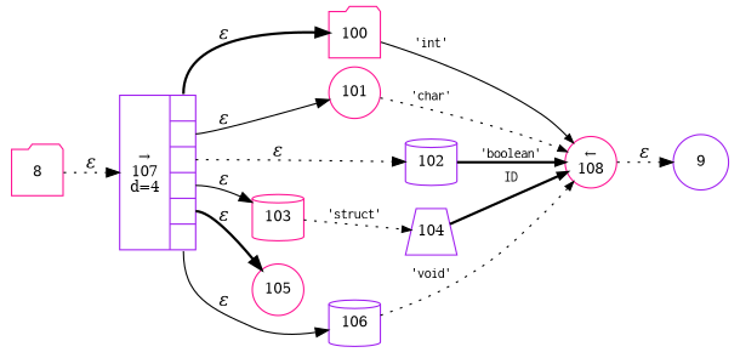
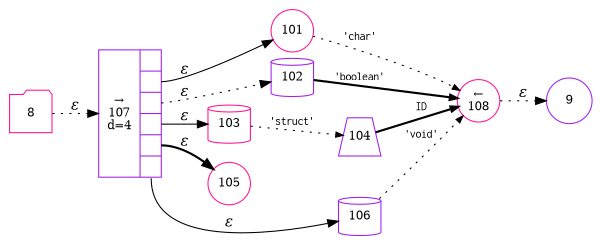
  digraph {
    rankdir=LR
    node [color=deeppink fixedsize=true fontsize=11 shape=circle peripheries=1]
    edge [fontname="Times-Italic" style=dotted]
    n1 [color=purple label=9 width=.6 peripheries=""]
-   n2 [label=100 shape=folder width=.55]
    n3 [label="&larr;\n108" width=.55]
    n4 [label=101 width=.55]
    n5 [color=purple label=102 shape=cylinder width=.55]
    n6 [label=103 shape=cylinder width=.55]
    n7 [color=purple label=104 shape=trapezium width=.55]
    n8 [label=8 shape=folder width=.55]
    n9 [color=purple fixedsize=false label="{&rarr;\n107\nd=4|{<p0>|<p1>|<p2>|<p3>|<p4>|<p5>}}" shape=record]
    n10 [label=105 width=.55]
    n11 [color=purple label=106 shape=cylinder width=.55]
-   n2 -> n3 [arrowhead=normal arrowsize=.7 fontname=Courier fontsize=11 label="'int'" style=solid]
    n3 -> n1 [label="&epsilon;"]
    n4 -> n3 [arrowhead=normal arrowsize=.7 fontname=Courier fontsize=11 label="'char'"]
    n5 -> n3 [arrowhead=normal arrowsize=.7 fontname=Courier fontsize=11 label="'boolean'" style=bold]
    n6 -> n7 [arrowhead=normal arrowsize=.7 fontname=Courier fontsize=11 label="'struct'"]
    n7 -> n3 [arrowhead=normal arrowsize=.7 fontname=Courier fontsize=11 label=ID style=bold]
    n8 -> n9 [label="&epsilon;"]
-   n9 -> n2 [label="&epsilon;" style=bold tailport=p0]
    n9 -> n4 [label="&epsilon;" style=solid tailport=p1]
    n9 -> n5 [label="&epsilon;" tailport=p2]
    n9 -> n6 [label="&epsilon;" style=solid tailport=p3]
    n9 -> n10 [label="&epsilon;" style=bold tailport=p4]
    n9 -> n11 [label="&epsilon;" style=solid tailport=p5]
    n11 -> n3 [arrowhead=normal arrowsize=.7 fontname=Courier fontsize=11 label="'void'"]
  }
